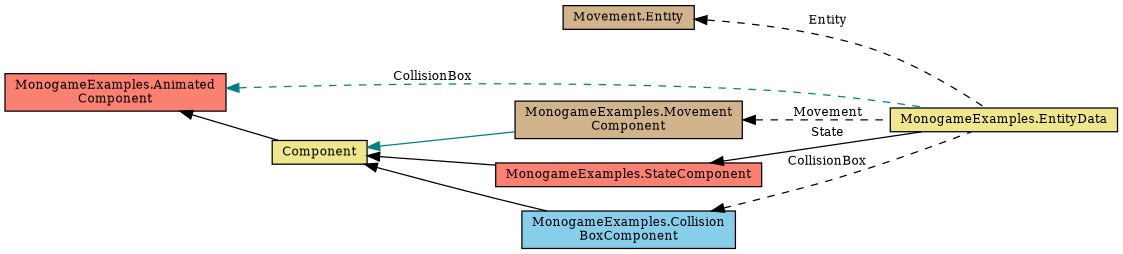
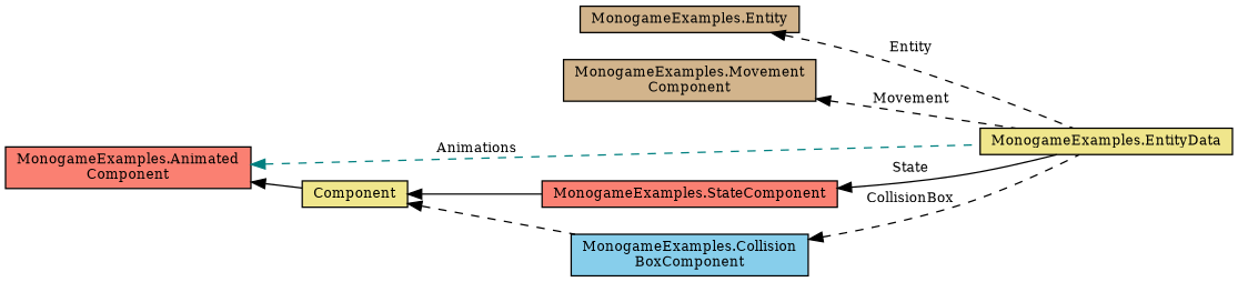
  digraph {
    fontname="DejaVu Serif"
    rankdir=LR
    node [color=black fillcolor=khaki fontname="DejaVu Serif" fontsize=10 shape=record style=filled]
    edge [color=black dir=back fontname="DejaVu Serif" fontsize=10 labelfontname=Helvetica labelfontsize=10 style=solid]
    n1 [fontcolor=black height=0.2 label="MonogameExamples.EntityData" width=0.4]
-   n2 [fillcolor=tan height=0.2 label="Movement.Entity" width=0.4]
+   n2 [fillcolor=tan height=0.2 label="MonogameExamples.Entity" width=0.4]
    n3 [fillcolor=tan height=0.2 label="MonogameExamples.Movement\lComponent" width=0.4]
    n4 [height=0.2 label=Component width=0.4]
    n5 [fillcolor=salmon height=0.2 label="MonogameExamples.StateComponent" width=0.4]
    n6 [fillcolor=skyblue height=0.2 label="MonogameExamples.Collision\lBoxComponent" width=0.4]
    n7 [fillcolor=salmon height=0.2 label="MonogameExamples.Animated\lComponent" width=0.4]
    n2 -> n1 [label=" Entity" style=dashed]
    n3 -> n1 [label=" Movement" style=dashed]
-   n4 -> n3 [color=teal]
    n4 -> n5
-   n4 -> n6
+   n4 -> n6 [style=dashed]
    n5 -> n1 [label=" State"]
    n6 -> n1 [label=" CollisionBox" style=dashed]
-   n7 -> n1 [color=teal label=" CollisionBox" style=dashed]
+   n7 -> n1 [color=teal label=" Animations" style=dashed]
    n7 -> n4
  }
